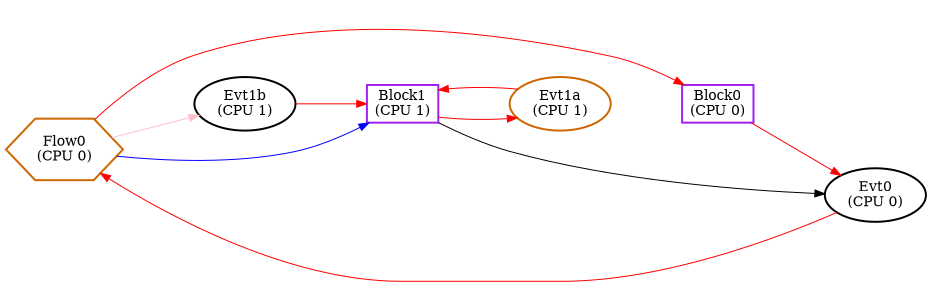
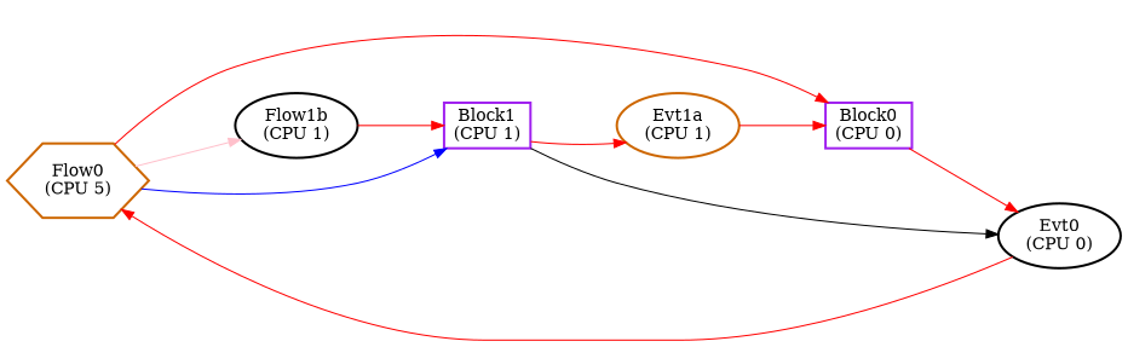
  digraph {
    mindist=1.0
    nodesep=0.6
    rankdir=LR
    ranksep=1.0
    node [beamproc=beamA bpentry=0 bpexit=0 color=darkorange3 cpu=0 fillcolor=white patentry=0 patexit=0 pattern=X penwidth=2 shape=oval style=filled type=tmsg]
    edge [color=red type=defdst]
-   n1 [beamproc=beamX label="Flow0\n(CPU 0)" patentry=1 prio=0 qty=1 shape=hexagon toffs=2000000 tvalid=0 type=flow vabs=0]
+   n1 [beamproc=beamX label="Flow0\n(CPU 5)" patentry=1 prio=0 qty=1 shape=hexagon toffs=2000000 tvalid=0 type=flow vabs=0]
    n2 [beamproc=beamX color=purple label="Block0\n(CPU 0)" patexit=1 qhi=0 qil=0 qlo=1 shape=rectangle tperiod=20000000 type=block]
-   n3 [color=black cpu=1 fid=1 label="Evt1b\n(CPU 1)" par=2 pattern=A toffs=5000000]
+   n3 [color=black cpu=1 fid=1 label="Flow1b\n(CPU 1)" par=2 pattern=A toffs=5000000]
    n4 [color=purple cpu=1 label="Block1\n(CPU 1)" patexit=1 pattern=A qhi=0 qil=0 qlo=1 shape=rectangle tperiod=10000000 type=block]
    n5 [color=black fid=1 label="Evt0\n(CPU 0)" par=0 toffs=0]
    n6 [cpu=1 fid=1 label="Evt1a\n(CPU 1)" par=1 patentry=1 pattern=A toffs=0]
    n1 -> n2
    n1 -> n3 [color=pink type=flowdst]
    n1 -> n4 [color=blue type=target]
    n2 -> n5
    n3 -> n4
    n4 -> n5 [type=altdst color=""]
    n4 -> n6
    n5 -> n1
-   n6 -> n4
+   n6 -> n2
  }
